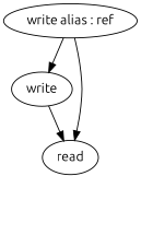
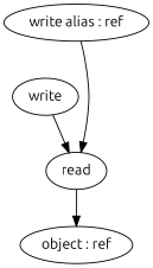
  digraph {
    fontname=Ubuntu
    node [fontname=Ubuntu]
    edge [fontname=Ubuntu]
+   n1 [label="object : ref"]
    n2 [label="write alias : ref"]
    write
    read
-   n2 -> write
    n2 -> read
    write -> read
+   read -> n1
  }
